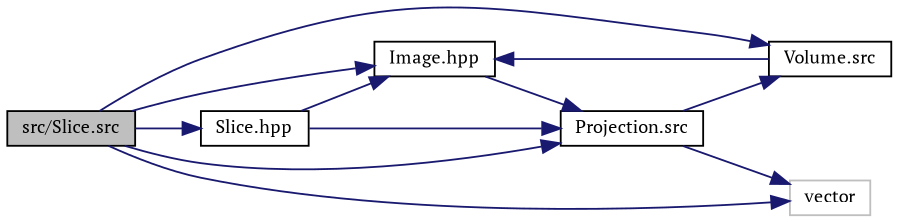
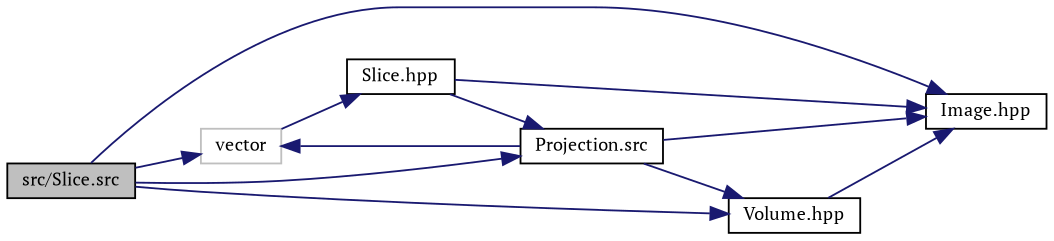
  digraph {
    fontname="PT Serif"
    rankdir=LR
    node [color=black fillcolor=white fontname="PT Serif" fontsize=10 shape=record style=filled]
    edge [color=midnightblue fontname="PT Serif" fontsize=10 labelfontname=Helvetica labelfontsize=10 style=solid]
    n1 [fillcolor=grey75 fontcolor=black height=0.2 label="src/Slice.src" width=0.4]
    n2 [height=0.2 label="Slice.hpp" width=0.4]
    n3 [height=0.2 label="Image.hpp" width=0.4]
    n4 [color=grey75 height=0.2 label=vector width=0.4]
-   n5 [height=0.2 label="Volume.src" width=0.4]
+   n5 [height=0.2 label="Volume.hpp" width=0.4]
    n6 [height=0.2 label="Projection.src" width=0.4]
-   n1 -> n2
+   n4 -> n2
    n1 -> n3
    n1 -> n4
    n1 -> n5
    n1 -> n6
    n2 -> n3
    n2 -> n6
    n5 -> n3
-   n3 -> n6
+   n6 -> n3
    n6 -> n4
    n6 -> n5
  }
